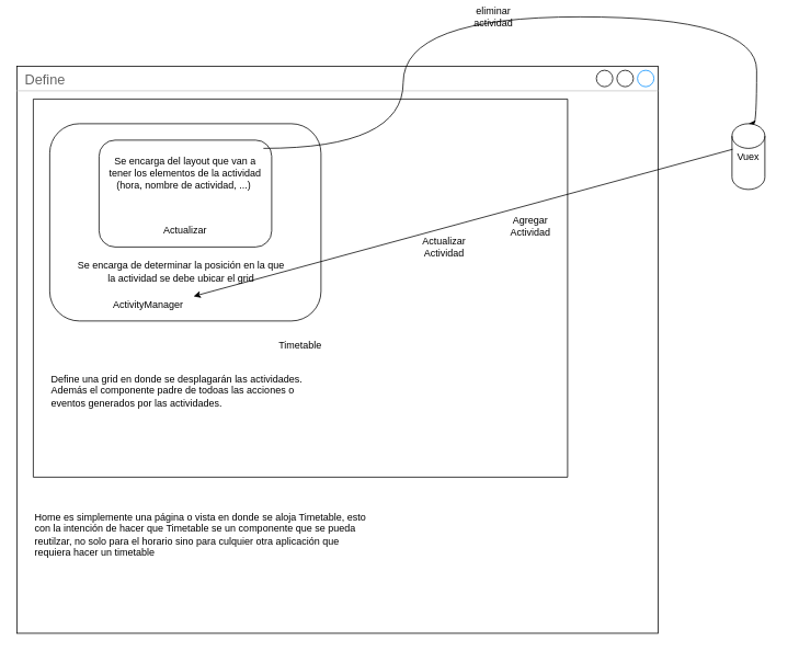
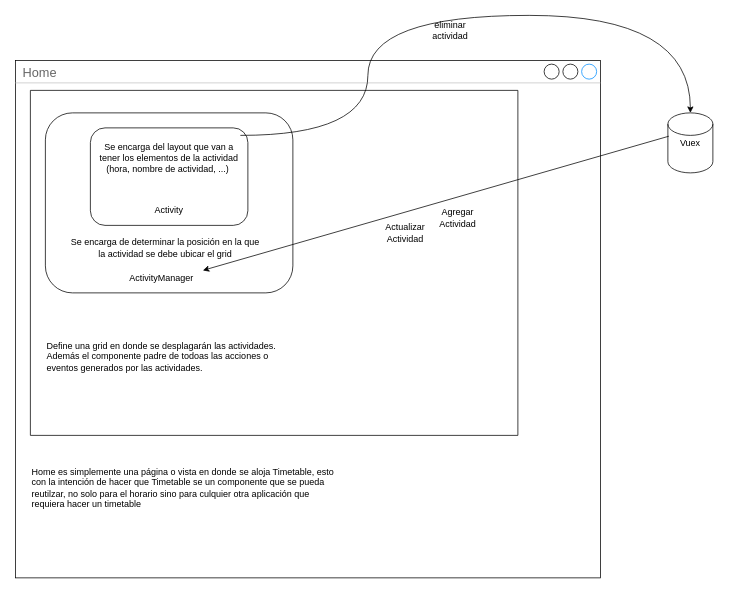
  <mxCell id="0" />
  <mxCell id="1" parent="0" />
- <mxCell id="2" value="Define" style="strokeWidth=1;shadow=0;dashed=0;align=center;html=1;shape=mxgraph.mockup.containers.window;align=left;verticalAlign=top;spacingLeft=8;strokeColor2=#008cff;strokeColor3=#c4c4c4;fontColor=#666666;mainText=;fontSize=17;labelBackgroundColor=none;" parent="1" vertex="1"><mxGeometry x="20" y="80" width="780" height="690" as="geometry" /></mxCell>
+ <mxCell id="2" value="Home" style="strokeWidth=1;shadow=0;dashed=0;align=center;html=1;shape=mxgraph.mockup.containers.window;align=left;verticalAlign=top;spacingLeft=8;strokeColor2=#008cff;strokeColor3=#c4c4c4;fontColor=#666666;mainText=;fontSize=17;labelBackgroundColor=none;" parent="1" vertex="1"><mxGeometry x="20" y="80" width="780" height="690" as="geometry" /></mxCell>
  <mxCell id="3" value="" style="verticalLabelPosition=bottom;verticalAlign=top;html=1;shape=mxgraph.basic.rect;fillColor2=none;strokeWidth=1;size=20;indent=5;" parent="1" vertex="1"><mxGeometry x="40" y="120" width="650" height="460" as="geometry" /></mxCell>
  <mxCell id="4" value="" style="rounded=1;whiteSpace=wrap;html=1;" parent="1" vertex="1"><mxGeometry x="60" y="150" width="330" height="240" as="geometry" /></mxCell>
  <mxCell id="5" value="" style="rounded=1;whiteSpace=wrap;html=1;" parent="1" vertex="1"><mxGeometry x="120" y="170" width="210" height="130" as="geometry" /></mxCell>
- <mxCell id="6" value="ActivityManager" style="text;html=1;strokeColor=none;fillColor=none;align=center;verticalAlign=middle;whiteSpace=wrap;rounded=0;" parent="1" vertex="1"><mxGeometry x="125" y="360" width="110" height="20" as="geometry" /></mxCell>
- <mxCell id="7" value="Actualizar" style="text;html=1;strokeColor=none;fillColor=none;align=center;verticalAlign=middle;whiteSpace=wrap;rounded=0;" parent="1" vertex="1"><mxGeometry x="170" y="270" width="110" height="20" as="geometry" /></mxCell>
- <mxCell id="8" value="Timetable" style="text;html=1;strokeColor=none;fillColor=none;align=center;verticalAlign=middle;whiteSpace=wrap;rounded=0;" parent="1" vertex="1"><mxGeometry x="335" y="410" width="60" height="20" as="geometry" /></mxCell>
+ <mxCell id="6" value="ActivityManager" style="text;html=1;strokeColor=none;fillColor=none;align=center;verticalAlign=middle;whiteSpace=wrap;rounded=0;" parent="1" vertex="1"><mxGeometry x="160" y="360" width="110" height="20" as="geometry" /></mxCell>
+ <mxCell id="7" value="Activity" style="text;html=1;strokeColor=none;fillColor=none;align=center;verticalAlign=middle;whiteSpace=wrap;rounded=0;" parent="1" vertex="1"><mxGeometry x="170" y="270" width="110" height="20" as="geometry" /></mxCell>
  <mxCell id="9" style="edgeStyle=orthogonalEdgeStyle;curved=1;rounded=0;orthogonalLoop=1;jettySize=auto;html=1;entryX=0.5;entryY=0;entryDx=0;entryDy=0;entryPerimeter=0;" edge="1" parent="1" source="10" target="14"><mxGeometry relative="1" as="geometry"><Array as="points"><mxPoint x="490" y="180" /><mxPoint x="490" y="20" /><mxPoint x="920" y="20" /></Array></mxGeometry></mxCell>
  <mxCell id="10" value="Se encarga del layout que van a tener los elementos de la actividad (hora, nombre de actividad, ...)&amp;nbsp;" style="text;html=1;strokeColor=none;fillColor=none;align=center;verticalAlign=middle;whiteSpace=wrap;rounded=0;" parent="1" vertex="1"><mxGeometry x="130" y="180" width="190" height="60" as="geometry" /></mxCell>
  <mxCell id="11" value="Se encarga de determinar la posición en la que la actividad se debe ubicar el grid" style="text;html=1;strokeColor=none;fillColor=none;align=center;verticalAlign=middle;whiteSpace=wrap;rounded=0;" parent="1" vertex="1"><mxGeometry x="90" y="310" width="260" height="40" as="geometry" /></mxCell>
  <mxCell id="12" value="Define una grid en donde se desplagarán las actividades. Además el componente padre de todoas las acciones o eventos generados por las actividades." style="text;html=1;strokeColor=none;fillColor=none;align=left;verticalAlign=middle;whiteSpace=wrap;rounded=0;" parent="1" vertex="1"><mxGeometry x="60" y="460" width="330" height="30" as="geometry" /></mxCell>
  <mxCell id="13" value="Home es simplemente una página o vista en donde se aloja Timetable, esto con la intención de hacer que Timetable se un componente que se pueda reutilzar, no solo para el horario sino para culquier otra aplicación que requiera hacer un timetable" style="text;html=1;strokeColor=none;fillColor=none;align=left;verticalAlign=middle;whiteSpace=wrap;rounded=0;" parent="1" vertex="1"><mxGeometry x="40" y="640" width="410" height="20" as="geometry" /></mxCell>
- <mxCell id="14" value="Vuex" style="shape=cylinder2;whiteSpace=wrap;html=1;boundedLbl=1;backgroundOutline=1;size=15;align=center;" parent="1" vertex="1"><mxGeometry x="890" y="150" width="40" height="80" as="geometry" /></mxCell>
- <mxCell id="15" value="eliminar actividad" style="text;html=1;strokeColor=none;fillColor=none;align=center;verticalAlign=middle;whiteSpace=wrap;rounded=0;" parent="1" vertex="1"><mxGeometry x="580" y="10" width="40" height="20" as="geometry" /></mxCell>
+ <mxCell id="14" value="Vuex" style="shape=cylinder2;whiteSpace=wrap;html=1;boundedLbl=1;backgroundOutline=1;size=15;align=center;" parent="1" vertex="1"><mxGeometry x="890" y="150" width="60" height="80" as="geometry" /></mxCell>
+ <mxCell id="15" value="eliminar actividad" style="text;html=1;strokeColor=none;fillColor=none;align=center;verticalAlign=middle;whiteSpace=wrap;rounded=0;" parent="1" vertex="1"><mxGeometry x="580" y="30" width="40" height="20" as="geometry" /></mxCell>
  <mxCell id="16" value="" style="endArrow=classic;html=1;exitX=0.021;exitY=0.389;exitDx=0;exitDy=0;entryX=1;entryY=0;entryDx=0;entryDy=0;exitPerimeter=0;" parent="1" source="14" target="6" edge="1"><mxGeometry width="50" height="50" relative="1" as="geometry"><mxPoint x="890" y="200" as="sourcePoint" /><mxPoint x="400" y="340" as="targetPoint" /></mxGeometry></mxCell>
- <mxCell id="17" value="Agregar Actividad" style="text;html=1;strokeColor=none;fillColor=none;align=center;verticalAlign=middle;whiteSpace=wrap;rounded=0;" parent="1" vertex="1"><mxGeometry x="625" y="265" width="40" height="20" as="geometry" /></mxCell>
- <mxCell id="18" value="Actualizar Actividad" style="text;html=1;strokeColor=none;fillColor=none;align=center;verticalAlign=middle;whiteSpace=wrap;rounded=0;" parent="1" vertex="1"><mxGeometry x="520" y="290" width="40" height="20" as="geometry" /></mxCell>
+ <mxCell id="17" value="Agregar Actividad" style="text;html=1;strokeColor=none;fillColor=none;align=center;verticalAlign=middle;whiteSpace=wrap;rounded=0;" parent="1" vertex="1"><mxGeometry x="590" y="280" width="40" height="20" as="geometry" /></mxCell>
+ <mxCell id="18" value="Actualizar Actividad" style="text;html=1;strokeColor=none;fillColor=none;align=center;verticalAlign=middle;whiteSpace=wrap;rounded=0;" parent="1" vertex="1"><mxGeometry x="520" y="300" width="40" height="20" as="geometry" /></mxCell>
